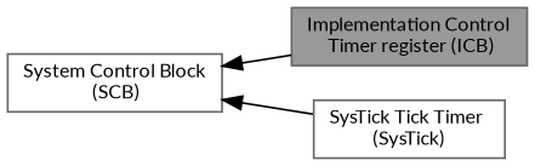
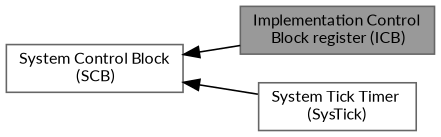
  digraph {
    fontname=Lato
    rankdir=LR
    node [color=grey40 fillcolor=white fontname=Lato fontsize=10 shape=box style=filled]
    edge [dir=back fontname=Lato fontsize=10 labelfontname=Helvetica labelfontsize=10 shape=plaintext style=solid]
-   n1 [color=gray40 fillcolor=grey60 fontcolor=black height=0.2 label="Implementation Control\l Timer register (ICB)" width=0.4]
-   n2 [height=0.2 label="SysTick Tick Timer \l(SysTick)" width=0.4]
+   n1 [color=gray40 fillcolor=grey60 fontcolor=black height=0.2 label="Implementation Control\l Block register (ICB)" width=0.4]
+   n2 [height=0.2 label="System Tick Timer \l(SysTick)" width=0.4]
    n3 [height=0.2 label="System Control Block\l (SCB)" width=0.4]
    n3 -> n1
    n3 -> n2
  }
